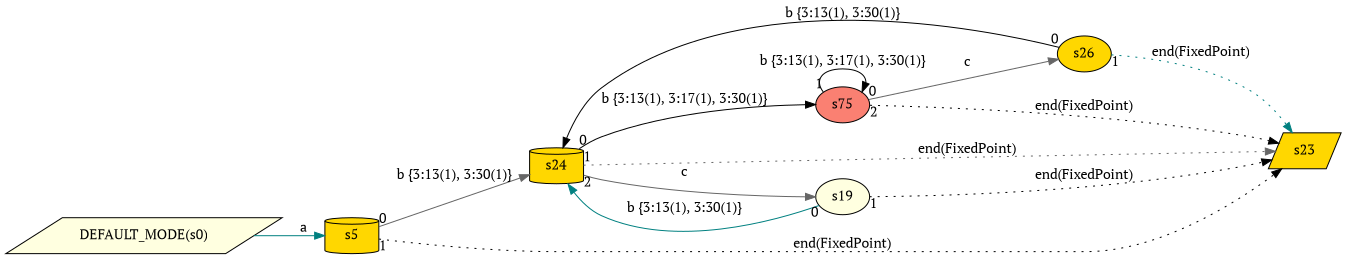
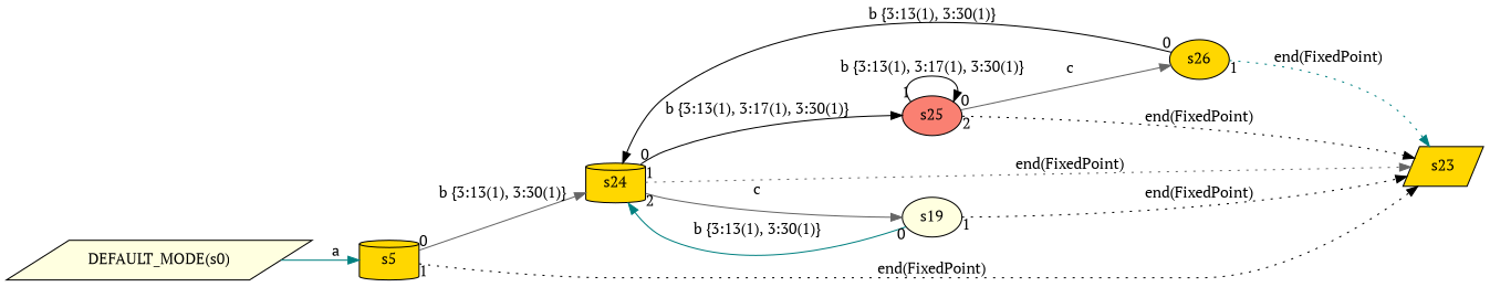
  digraph {
    fontname="PT Serif"
    rankdir=LR
    node [fillcolor=gold fontname="PT Serif" shape=ellipse style=filled]
    edge [color=black fontname="PT Serif" taillabel=0]
    "DEFAULT_MODE(s0)" [fillcolor=lightyellow shape=parallelogram]
    s5 [shape=cylinder]
    s24 [shape=cylinder]
    s23 [shape=parallelogram]
-   s25 [fillcolor=salmon label=s75]
+   s25 [fillcolor=salmon]
    s19 [fillcolor=lightyellow]
    s26
    "DEFAULT_MODE(s0)" -> s5 [color=teal label=a taillabel=""]
    s5 -> s24 [color=gray40 label="b {3:13(1), 3:30(1)}"]
    s5 -> s23 [label="end(FixedPoint)" style=dotted taillabel=1]
    s24 -> s23 [color=gray40 label="end(FixedPoint)" style=dotted taillabel=1]
    s24 -> s25 [label="b {3:13(1), 3:17(1), 3:30(1)}"]
    s24 -> s19 [color=gray40 label=c taillabel=2]
    s25 -> s23 [label="end(FixedPoint)" style=dotted taillabel=2]
    s25 -> s25 [label="b {3:13(1), 3:17(1), 3:30(1)}" taillabel=1]
    s25 -> s26 [color=gray40 label=c]
    s19 -> s24 [color=teal label="b {3:13(1), 3:30(1)}"]
    s19 -> s23 [label="end(FixedPoint)" style=dotted taillabel=1]
    s26 -> s24 [label="b {3:13(1), 3:30(1)}"]
    s26 -> s23 [color=teal label="end(FixedPoint)" style=dotted taillabel=1]
  }
